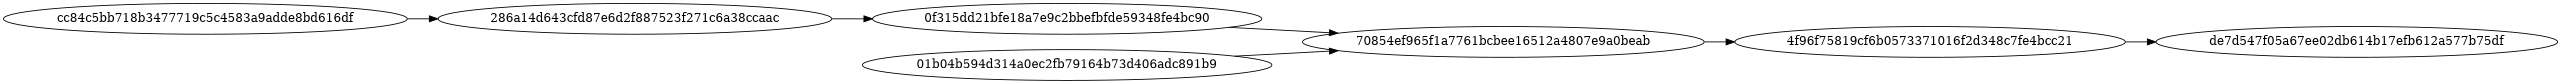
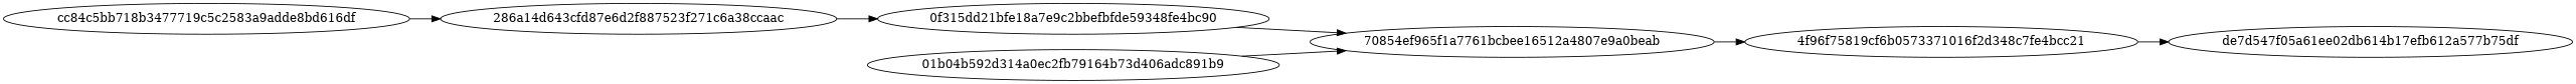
  digraph {
    rankdir=LR
-   cc84c5bb718b3477719c5c2583a9adde8bd616df [label=cc84c5bb718b3477719c5c4583a9adde8bd616df]
+   cc84c5bb718b3477719c5c2583a9adde8bd616df
    "286a14d643cfd87e6d2f887523f271c6a38ccaac"
    "0f315dd21bfe18a7e9c2bbefbfde59348fe4bc90"
    n4 [label="70854ef965f1a7761bcbee16512a4807e9a0beab"]
-   "01b04b592d314a0ec2fb79164b73d406adc891b9" [label="01b04b594d314a0ec2fb79164b73d406adc891b9"]
+   "01b04b592d314a0ec2fb79164b73d406adc891b9"
    "4f96f75819cf6b0573371016f2d348c7fe4bcc21"
-   de7d547f05a61ee02db614b17efb612a577b75df [label=de7d547f05a67ee02db614b17efb612a577b75df]
+   de7d547f05a61ee02db614b17efb612a577b75df
    cc84c5bb718b3477719c5c2583a9adde8bd616df -> "286a14d643cfd87e6d2f887523f271c6a38ccaac"
    "286a14d643cfd87e6d2f887523f271c6a38ccaac" -> "0f315dd21bfe18a7e9c2bbefbfde59348fe4bc90"
    "0f315dd21bfe18a7e9c2bbefbfde59348fe4bc90" -> n4
    n4 -> "4f96f75819cf6b0573371016f2d348c7fe4bcc21"
    "01b04b592d314a0ec2fb79164b73d406adc891b9" -> n4
    "4f96f75819cf6b0573371016f2d348c7fe4bcc21" -> de7d547f05a61ee02db614b17efb612a577b75df
  }
